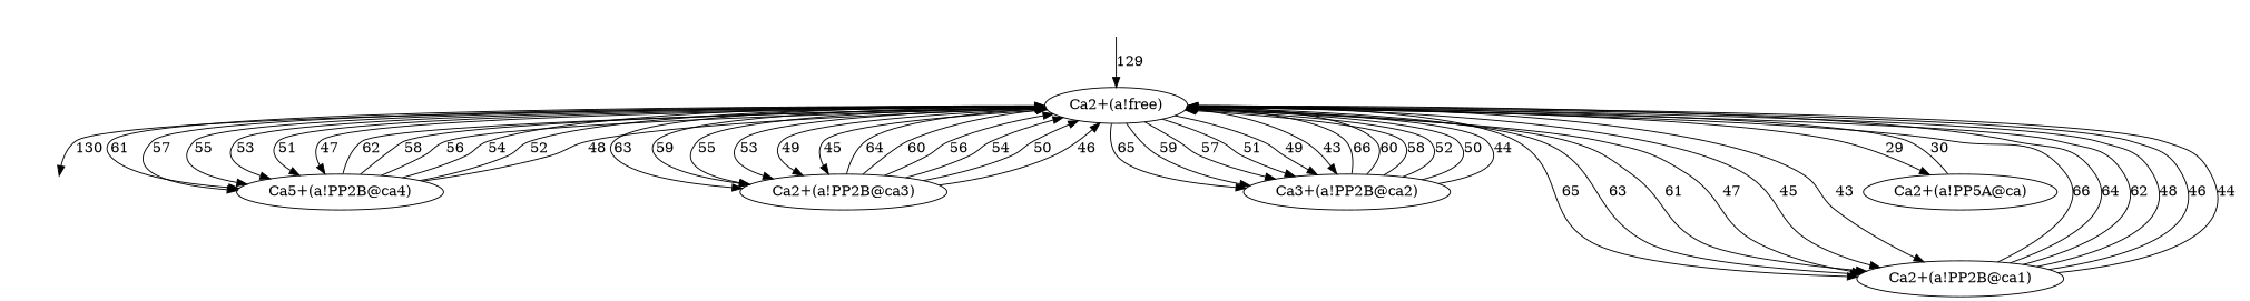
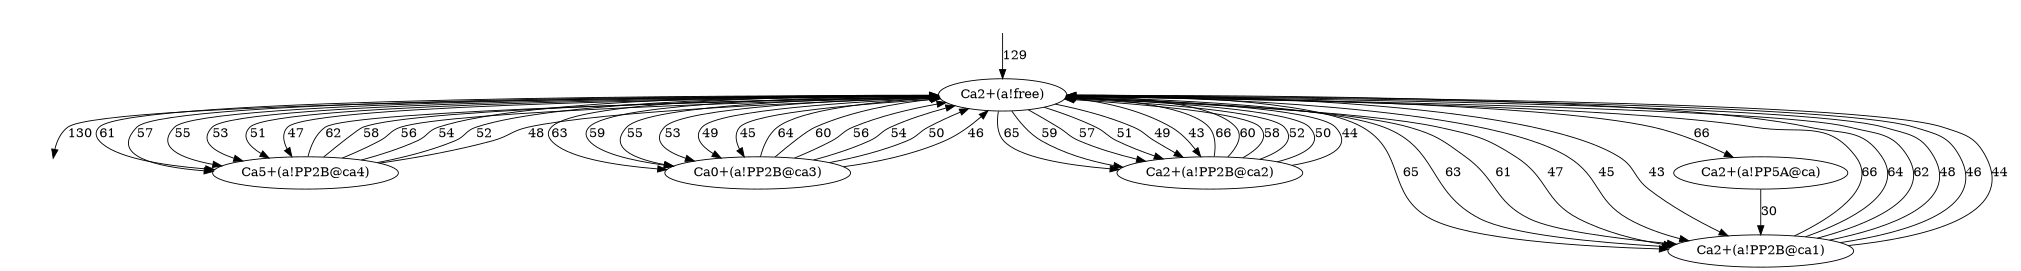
  digraph {
    Init_78 [height="0px" style=invis width="0px"]
    n2 [label="Ca2+(a!free)"]
    Final_78 [height="0px" style=invis width="0px"]
    n4 [label="Ca5+(a!PP2B@ca4)"]
-   n5 [label="Ca2+(a!PP2B@ca3)"]
-   n6 [label="Ca3+(a!PP2B@ca2)"]
+   n5 [label="Ca0+(a!PP2B@ca3)"]
+   n6 [label="Ca2+(a!PP2B@ca2)"]
    n7 [label="Ca2+(a!PP2B@ca1)"]
    n8 [label="Ca2+(a!PP5A@ca)"]
    Init_78 -> n2 [label=129]
    n2 -> Final_78 [label=130]
    n2 -> n4 [label=61]
    n2 -> n4 [label=57]
    n2 -> n4 [label=55]
    n2 -> n4 [label=53]
    n2 -> n4 [label=51]
    n2 -> n4 [label=47]
    n2 -> n5 [label=63]
    n2 -> n5 [label=59]
    n2 -> n5 [label=55]
    n2 -> n5 [label=53]
    n2 -> n5 [label=49]
    n2 -> n5 [label=45]
    n2 -> n6 [label=65]
    n2 -> n6 [label=59]
    n2 -> n6 [label=57]
    n2 -> n6 [label=51]
    n2 -> n6 [label=49]
    n2 -> n6 [label=43]
    n2 -> n7 [label=65]
    n2 -> n7 [label=63]
    n2 -> n7 [label=61]
    n2 -> n7 [label=47]
    n2 -> n7 [label=45]
    n2 -> n7 [label=43]
-   n2 -> n8 [label=29]
+   n2 -> n8 [label=66]
    n4 -> n2 [label=62]
    n4 -> n2 [label=58]
    n4 -> n2 [label=56]
    n4 -> n2 [label=54]
    n4 -> n2 [label=52]
    n4 -> n2 [label=48]
    n5 -> n2 [label=64]
    n5 -> n2 [label=60]
    n5 -> n2 [label=56]
    n5 -> n2 [label=54]
    n5 -> n2 [label=50]
    n5 -> n2 [label=46]
    n6 -> n2 [label=66]
    n6 -> n2 [label=60]
    n6 -> n2 [label=58]
    n6 -> n2 [label=52]
    n6 -> n2 [label=50]
    n6 -> n2 [label=44]
    n7 -> n2 [label=66]
    n7 -> n2 [label=64]
    n7 -> n2 [label=62]
    n7 -> n2 [label=48]
    n7 -> n2 [label=46]
    n7 -> n2 [label=44]
-   n8 -> n2 [label=30]
+   n8 -> n7 [label=30]
  }
